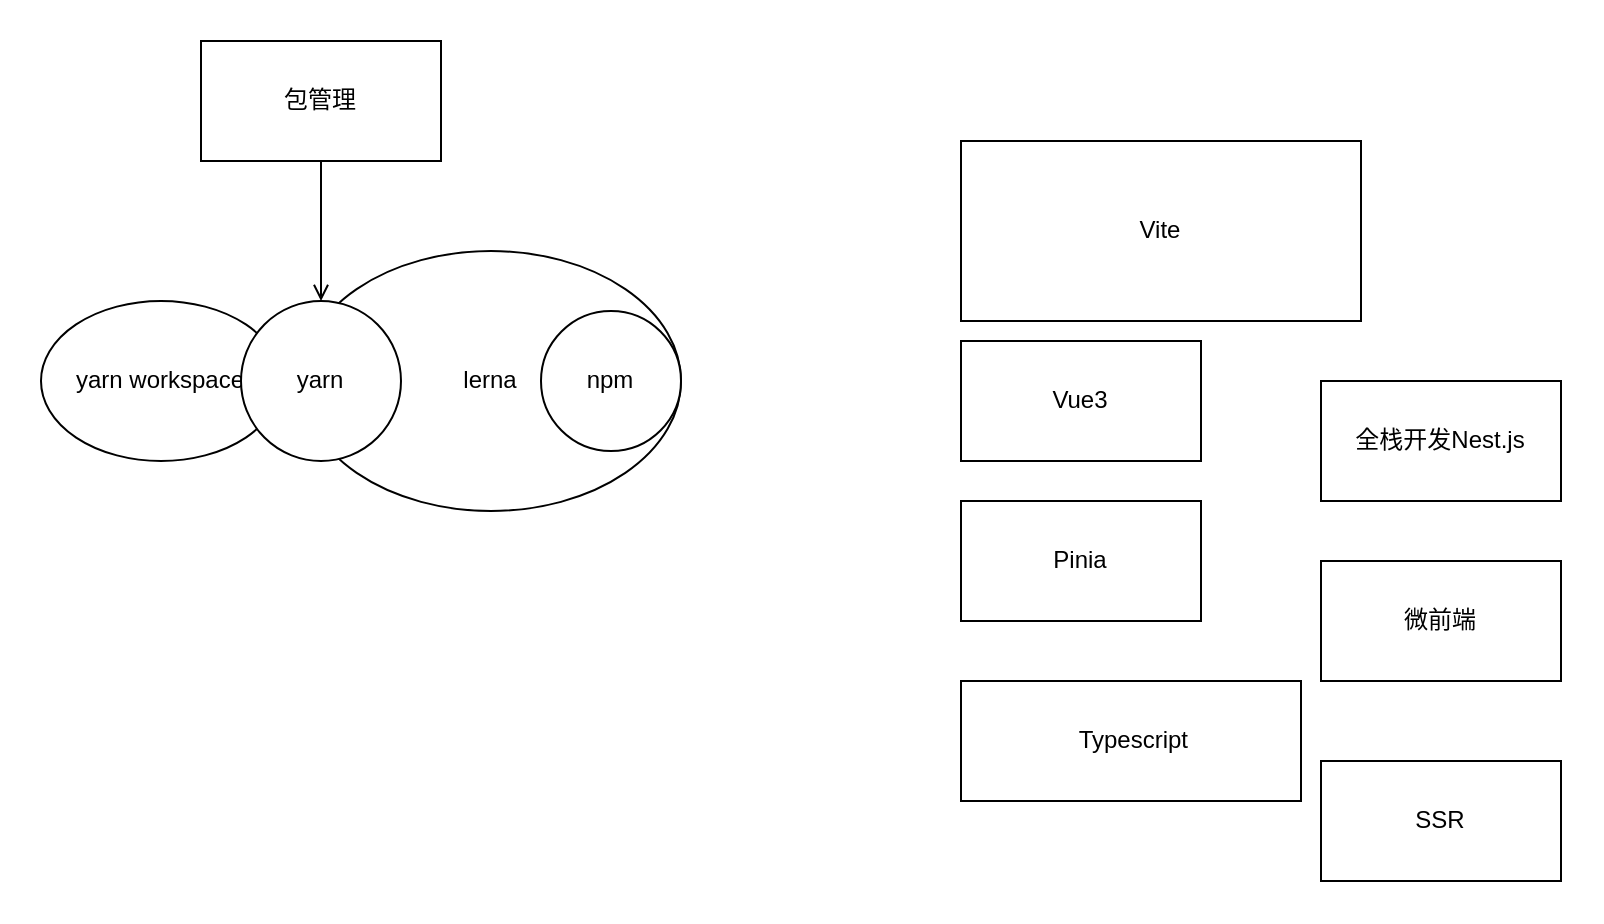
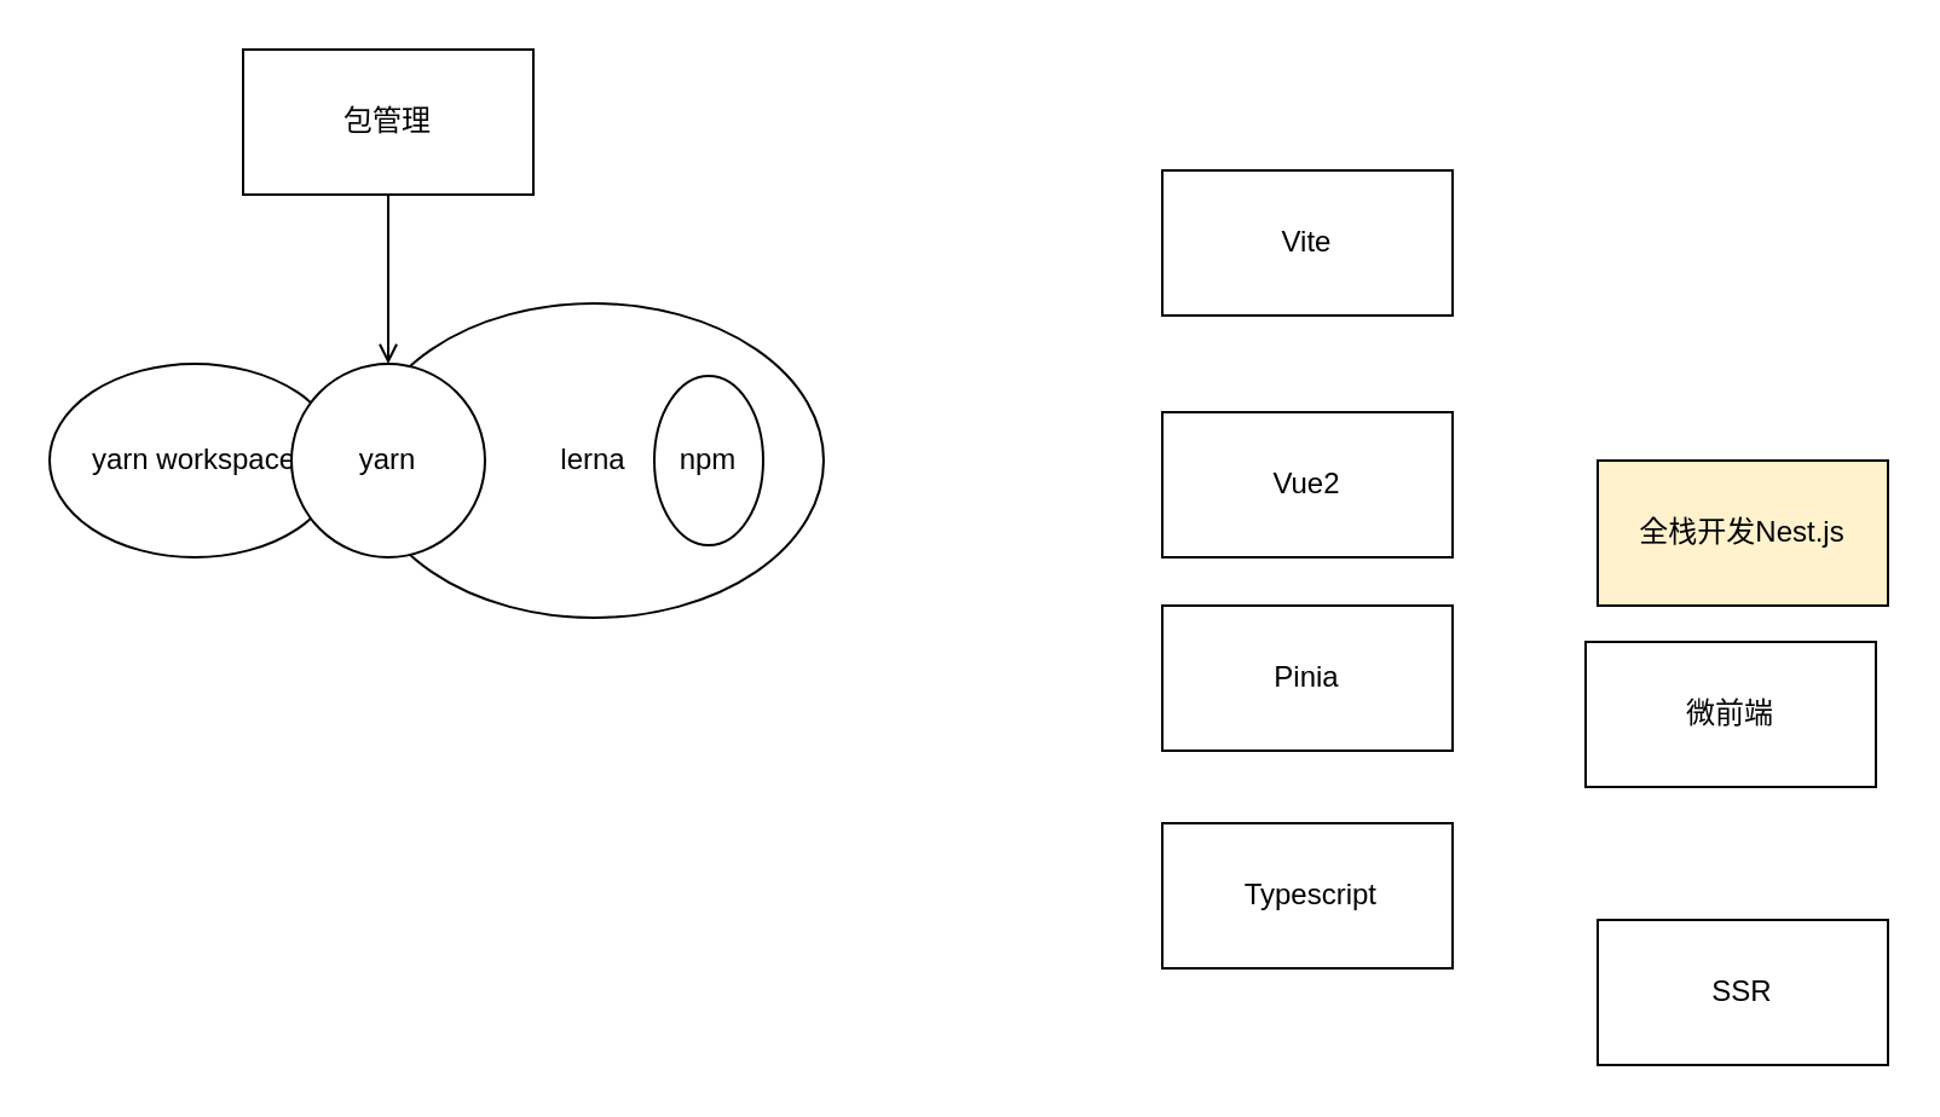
  <mxCell id="0" />
  <mxCell id="1" parent="0" />
  <mxCell id="2" value="lerna&lt;br&gt;" style="ellipse;whiteSpace=wrap;html=1;" vertex="1" parent="1"><mxGeometry x="150" y="125" width="190" height="130" as="geometry" /></mxCell>
- <mxCell id="3" value="Vue3" style="whiteSpace=wrap;html=1;" parent="1" vertex="1"><mxGeometry x="480" y="170" width="120" height="60" as="geometry" /></mxCell>
+ <mxCell id="3" value="Vue2" style="whiteSpace=wrap;html=1;" parent="1" vertex="1"><mxGeometry x="480" y="170" width="120" height="60" as="geometry" /></mxCell>
  <mxCell id="4" value="SSR&lt;br&gt;" style="whiteSpace=wrap;html=1;" parent="1" vertex="1"><mxGeometry x="660" y="380" width="120" height="60" as="geometry" /></mxCell>
- <mxCell id="5" value="微前端" style="whiteSpace=wrap;html=1;" parent="1" vertex="1"><mxGeometry x="660" y="280" width="120" height="60" as="geometry" /></mxCell>
+ <mxCell id="5" value="微前端" style="whiteSpace=wrap;html=1;" parent="1" vertex="1"><mxGeometry x="655" y="265" width="120" height="60" as="geometry" /></mxCell>
  <mxCell id="6" style="edgeStyle=none;html=1;endArrow=open;" edge="1" parent="1" source="7" target="14"><mxGeometry relative="1" as="geometry" /></mxCell>
  <mxCell id="7" value="包管理&lt;br&gt;" style="whiteSpace=wrap;html=1;" parent="1" vertex="1"><mxGeometry x="100" y="20" width="120" height="60" as="geometry" /></mxCell>
- <mxCell id="8" value="Vite" style="whiteSpace=wrap;html=1;" parent="1" vertex="1"><mxGeometry x="480" y="70" width="200" height="90" as="geometry" /></mxCell>
+ <mxCell id="8" value="Vite" style="whiteSpace=wrap;html=1;" parent="1" vertex="1"><mxGeometry x="480" y="70" width="120" height="60" as="geometry" /></mxCell>
  <mxCell id="9" value="Pinia" style="whiteSpace=wrap;html=1;" parent="1" vertex="1"><mxGeometry x="480" y="250" width="120" height="60" as="geometry" /></mxCell>
- <mxCell id="10" value="&amp;nbsp;Typescript" style="whiteSpace=wrap;html=1;" parent="1" vertex="1"><mxGeometry x="480" y="340" width="170" height="60" as="geometry" /></mxCell>
- <mxCell id="11" value="全栈开发Nest.js" style="whiteSpace=wrap;html=1;" parent="1" vertex="1"><mxGeometry x="660" y="190" width="120" height="60" as="geometry" /></mxCell>
+ <mxCell id="10" value="&amp;nbsp;Typescript" style="whiteSpace=wrap;html=1;" parent="1" vertex="1"><mxGeometry x="480" y="340" width="120" height="60" as="geometry" /></mxCell>
+ <mxCell id="11" value="全栈开发Nest.js" style="whiteSpace=wrap;html=1;fillColor=#fff2cc;" parent="1" vertex="1"><mxGeometry x="660" y="190" width="120" height="60" as="geometry" /></mxCell>
  <mxCell id="12" value="yarn workspace" style="ellipse;whiteSpace=wrap;html=1;" vertex="1" parent="1"><mxGeometry x="20" y="150" width="120" height="80" as="geometry" /></mxCell>
- <mxCell id="13" value="npm" style="ellipse;whiteSpace=wrap;html=1;aspect=fixed;" vertex="1" parent="1"><mxGeometry x="270" y="155" width="70" height="70" as="geometry" /></mxCell>
+ <mxCell id="13" value="npm" style="ellipse;whiteSpace=wrap;html=1;aspect=fixed;" vertex="1" parent="1"><mxGeometry x="270" y="155" width="45" height="70" as="geometry" /></mxCell>
  <mxCell id="14" value="yarn&lt;br&gt;" style="ellipse;whiteSpace=wrap;html=1;aspect=fixed;" vertex="1" parent="1"><mxGeometry x="120" y="150" width="80" height="80" as="geometry" /></mxCell>
